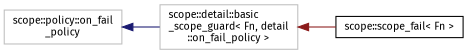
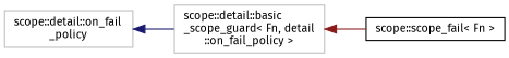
  digraph {
    rankdir=LR
    fontname="Fira Sans"
    node [color=grey75 fillcolor=white fontname="Fira Sans" fontsize=10 shape=record style=filled]
    edge [dir=back fontname="Fira Sans" fontsize=10 labelfontname=Helvetica labelfontsize=10 style=solid]
-   n1 [height=0.2 label="scope::policy::on_fail\l_policy" width=0.4]
+   n1 [height=0.2 label="scope::detail::on_fail\l_policy" width=0.4]
    n2 [height=0.2 label="scope::detail::basic\l_scope_guard\< Fn, detail\l::on_fail_policy \>" width=0.4]
    n3 [color=black height=0.2 label="scope::scope_fail\< Fn \>" width=0.4]
    n1 -> n2 [color=midnightblue]
    n2 -> n3 [color=firebrick4]
  }
